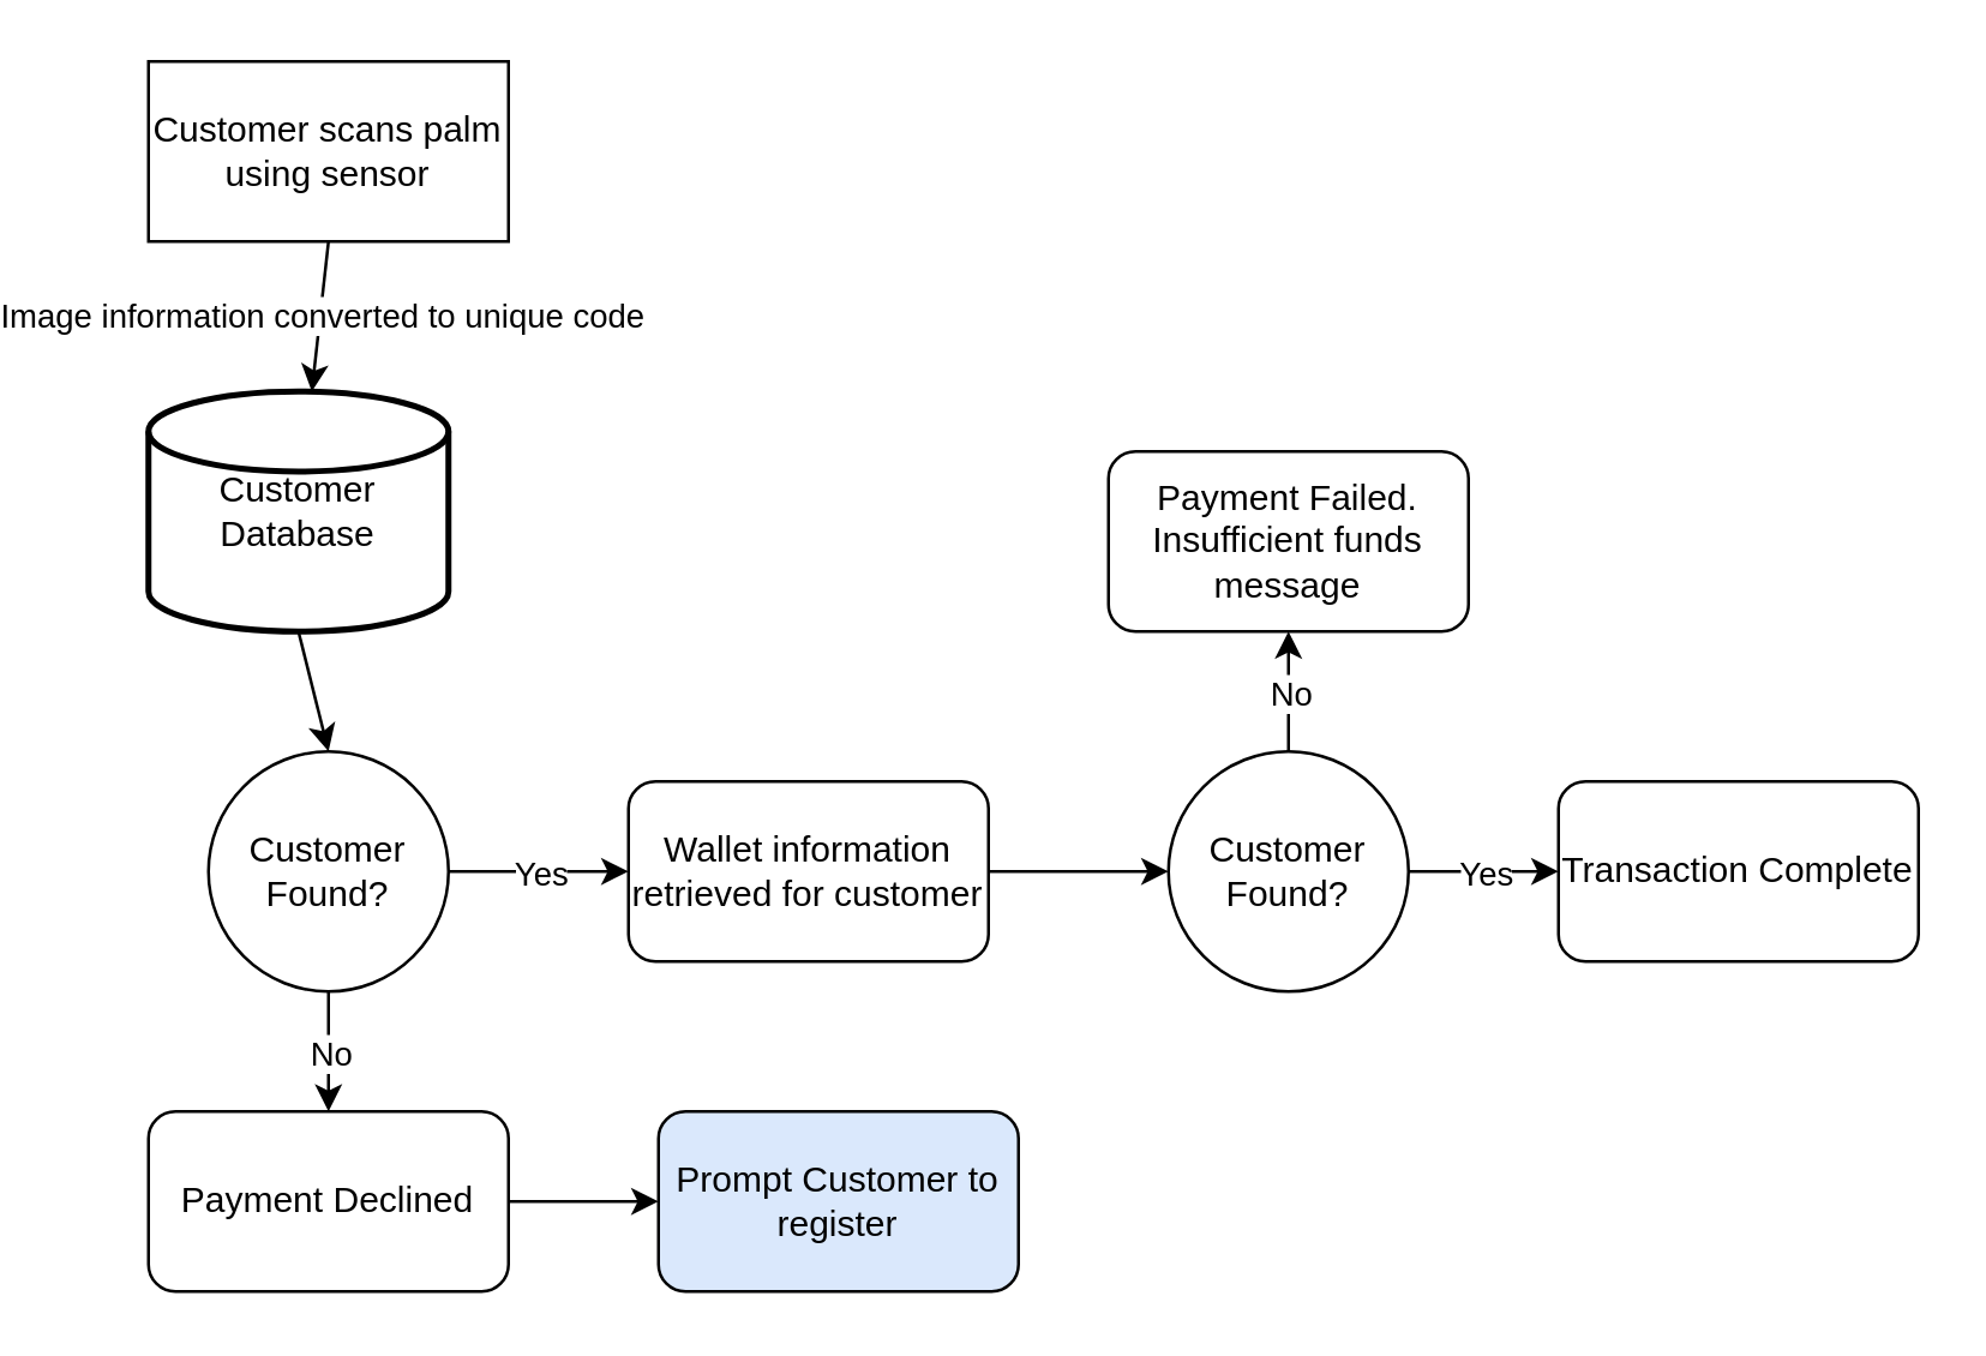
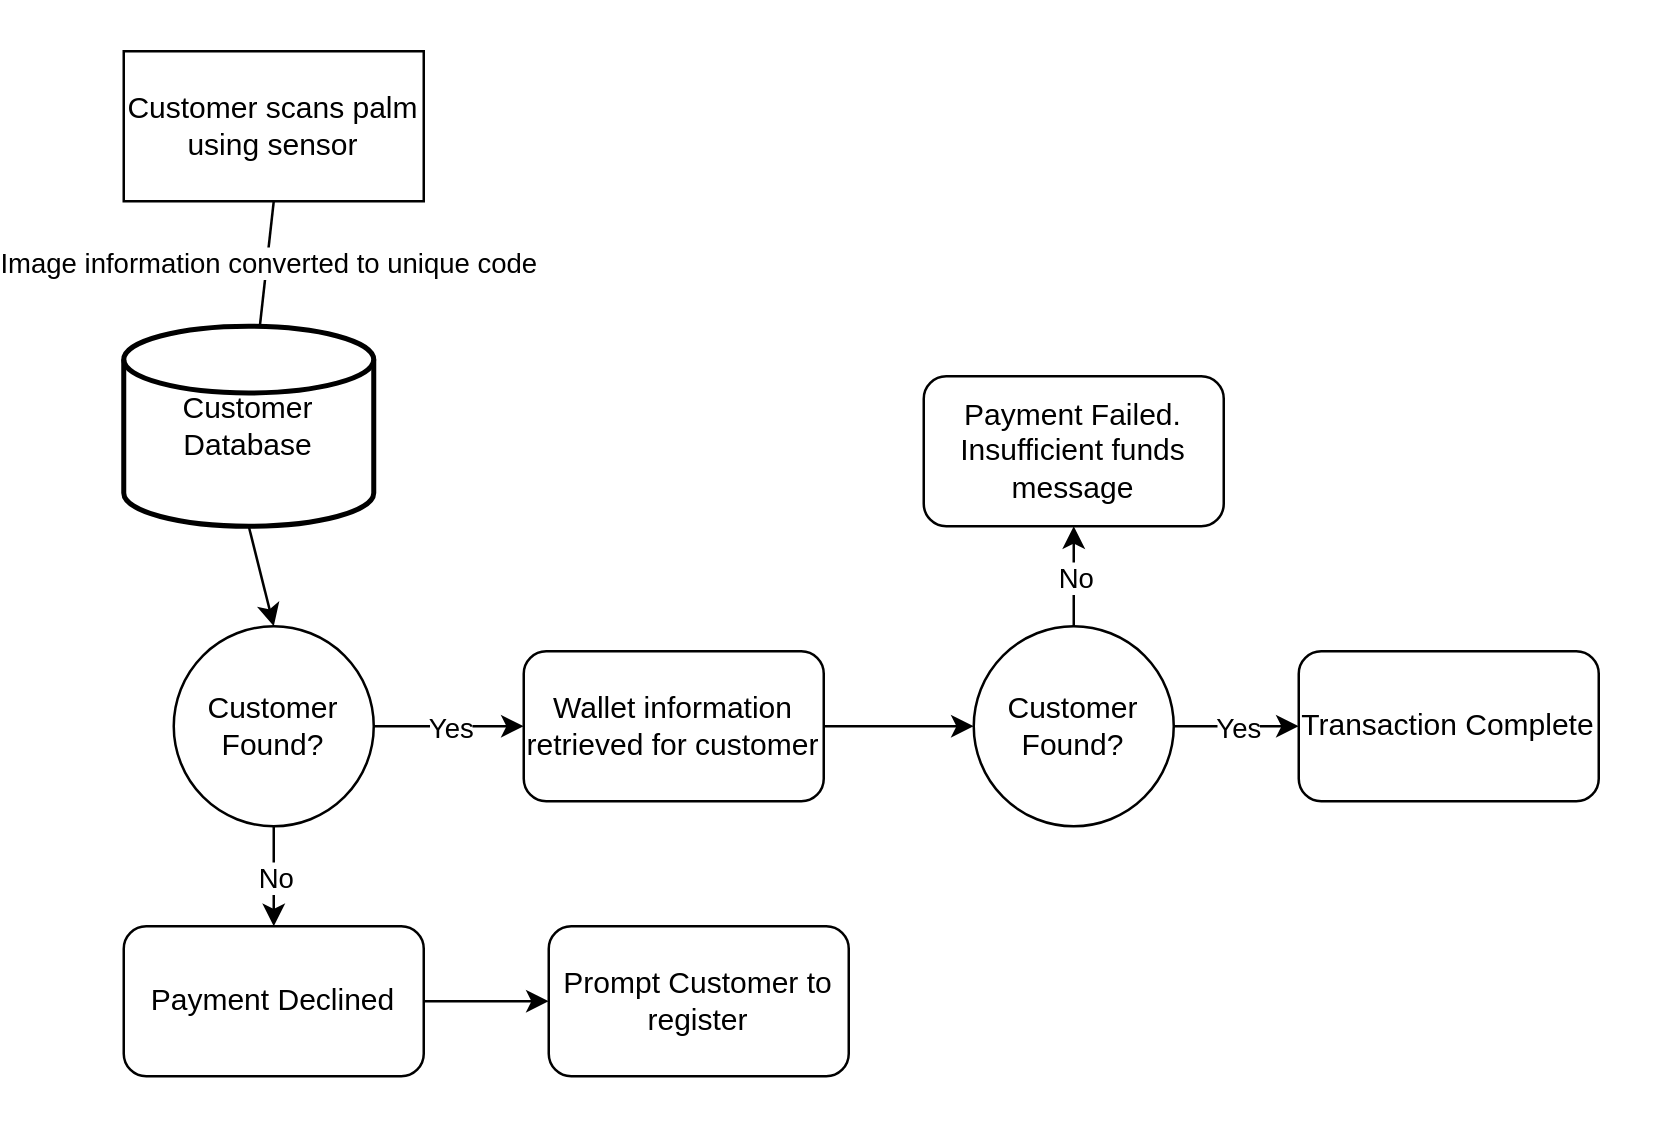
  <mxCell id="0" />
  <mxCell id="1" parent="0" />
  <mxCell id="2" value="Customer scans palm using sensor" style="whiteSpace=wrap;html=1;rounded=0;" vertex="1" parent="1"><mxGeometry x="20" y="20" width="120" height="60" as="geometry" /></mxCell>
  <mxCell id="3" value="Wallet information retrieved for customer" style="rounded=1;whiteSpace=wrap;html=1;" vertex="1" parent="1"><mxGeometry x="180" y="260" width="120" height="60" as="geometry" /></mxCell>
  <mxCell id="4" value="Customer Found?" style="ellipse;whiteSpace=wrap;html=1;aspect=fixed;" vertex="1" parent="1"><mxGeometry x="40" y="250" width="80" height="80" as="geometry" /></mxCell>
  <mxCell id="5" value="Payment Declined" style="rounded=1;whiteSpace=wrap;html=1;" vertex="1" parent="1"><mxGeometry x="20" y="370" width="120" height="60" as="geometry" /></mxCell>
- <mxCell id="6" value="Prompt Customer to register" style="rounded=1;whiteSpace=wrap;html=1;fillColor=#dae8fc;" vertex="1" parent="1"><mxGeometry x="190" y="370" width="120" height="60" as="geometry" /></mxCell>
+ <mxCell id="6" value="Prompt Customer to register" style="rounded=1;whiteSpace=wrap;html=1;" vertex="1" parent="1"><mxGeometry x="190" y="370" width="120" height="60" as="geometry" /></mxCell>
  <mxCell id="7" value="Customer Database" style="strokeWidth=2;html=1;shape=mxgraph.flowchart.database;whiteSpace=wrap;" vertex="1" parent="1"><mxGeometry x="20" y="130" width="100" height="80" as="geometry" /></mxCell>
- <mxCell id="8" value="" style="endArrow=classic;html=1;exitX=0.5;exitY=1;exitDx=0;exitDy=0;" edge="1" parent="1" source="2" target="7"><mxGeometry relative="1" as="geometry"><mxPoint x="210" y="170" as="sourcePoint" /><mxPoint x="310" y="170" as="targetPoint" /></mxGeometry></mxCell>
+ <mxCell id="8" value="" style="endArrow=none;html=1;exitX=0.5;exitY=1;exitDx=0;exitDy=0;" edge="1" parent="1" source="2" target="7"><mxGeometry relative="1" as="geometry"><mxPoint x="210" y="170" as="sourcePoint" /><mxPoint x="310" y="170" as="targetPoint" /></mxGeometry></mxCell>
  <mxCell id="9" value="Image information converted to unique code" style="edgeLabel;resizable=0;html=1;align=center;verticalAlign=middle;" connectable="0" vertex="1" parent="8"><mxGeometry relative="1" as="geometry" /></mxCell>
  <mxCell id="10" value="" style="endArrow=classic;html=1;exitX=0.5;exitY=1;exitDx=0;exitDy=0;exitPerimeter=0;entryX=0.5;entryY=0;entryDx=0;entryDy=0;" edge="1" parent="1" source="7" target="4"><mxGeometry width="50" height="50" relative="1" as="geometry"><mxPoint x="240" y="200" as="sourcePoint" /><mxPoint x="290" y="150" as="targetPoint" /></mxGeometry></mxCell>
  <mxCell id="11" value="" style="endArrow=classic;html=1;exitX=0.5;exitY=1;exitDx=0;exitDy=0;" edge="1" parent="1" source="4"><mxGeometry relative="1" as="geometry"><mxPoint x="210" y="170" as="sourcePoint" /><mxPoint x="80" y="370" as="targetPoint" /></mxGeometry></mxCell>
  <mxCell id="12" value="No" style="edgeLabel;resizable=0;html=1;align=center;verticalAlign=middle;" connectable="0" vertex="1" parent="11"><mxGeometry relative="1" as="geometry" /></mxCell>
  <mxCell id="13" value="" style="endArrow=classic;html=1;exitX=1;exitY=0.5;exitDx=0;exitDy=0;" edge="1" parent="1" source="5"><mxGeometry width="50" height="50" relative="1" as="geometry"><mxPoint x="240" y="210" as="sourcePoint" /><mxPoint x="190" y="400" as="targetPoint" /></mxGeometry></mxCell>
  <mxCell id="14" value="" style="endArrow=classic;html=1;exitX=1;exitY=0.5;exitDx=0;exitDy=0;" edge="1" parent="1" source="4"><mxGeometry relative="1" as="geometry"><mxPoint x="90" y="340" as="sourcePoint" /><mxPoint x="180" y="290" as="targetPoint" /></mxGeometry></mxCell>
  <mxCell id="15" value="Yes" style="edgeLabel;resizable=0;html=1;align=center;verticalAlign=middle;" connectable="0" vertex="1" parent="14"><mxGeometry relative="1" as="geometry" /></mxCell>
  <mxCell id="16" value="Customer Found?" style="ellipse;whiteSpace=wrap;html=1;aspect=fixed;" vertex="1" parent="1"><mxGeometry x="360" y="250" width="80" height="80" as="geometry" /></mxCell>
  <mxCell id="17" value="" style="endArrow=classic;html=1;exitX=1;exitY=0.5;exitDx=0;exitDy=0;entryX=0;entryY=0.5;entryDx=0;entryDy=0;" edge="1" parent="1" source="3" target="16"><mxGeometry width="50" height="50" relative="1" as="geometry"><mxPoint x="240" y="200" as="sourcePoint" /><mxPoint x="290" y="150" as="targetPoint" /></mxGeometry></mxCell>
  <mxCell id="18" value="" style="endArrow=classic;html=1;exitX=1;exitY=0.5;exitDx=0;exitDy=0;" edge="1" parent="1" source="16"><mxGeometry relative="1" as="geometry"><mxPoint x="210" y="170" as="sourcePoint" /><mxPoint x="490" y="290" as="targetPoint" /></mxGeometry></mxCell>
  <mxCell id="19" value="Yes" style="edgeLabel;resizable=0;html=1;align=center;verticalAlign=middle;" connectable="0" vertex="1" parent="18"><mxGeometry relative="1" as="geometry" /></mxCell>
  <mxCell id="20" value="Transaction Complete" style="rounded=1;whiteSpace=wrap;html=1;" vertex="1" parent="1"><mxGeometry x="490" y="260" width="120" height="60" as="geometry" /></mxCell>
  <mxCell id="21" value="" style="endArrow=classic;html=1;exitX=0.5;exitY=0;exitDx=0;exitDy=0;" edge="1" parent="1" source="16"><mxGeometry relative="1" as="geometry"><mxPoint x="450" y="300" as="sourcePoint" /><mxPoint x="400" y="210" as="targetPoint" /></mxGeometry></mxCell>
  <mxCell id="22" value="No" style="edgeLabel;resizable=0;html=1;align=center;verticalAlign=middle;" connectable="0" vertex="1" parent="21"><mxGeometry relative="1" as="geometry" /></mxCell>
  <mxCell id="23" value="Payment Failed. Insufficient funds message" style="rounded=1;whiteSpace=wrap;html=1;" vertex="1" parent="1"><mxGeometry x="340" y="150" width="120" height="60" as="geometry" /></mxCell>
